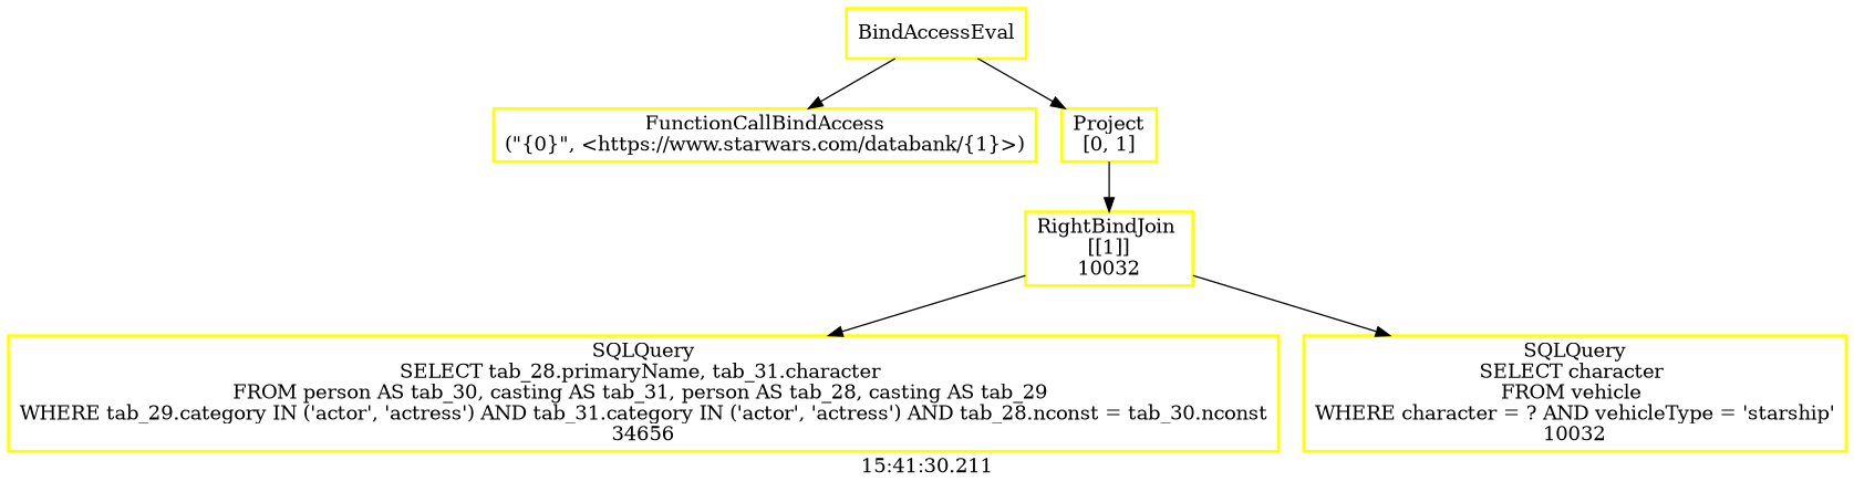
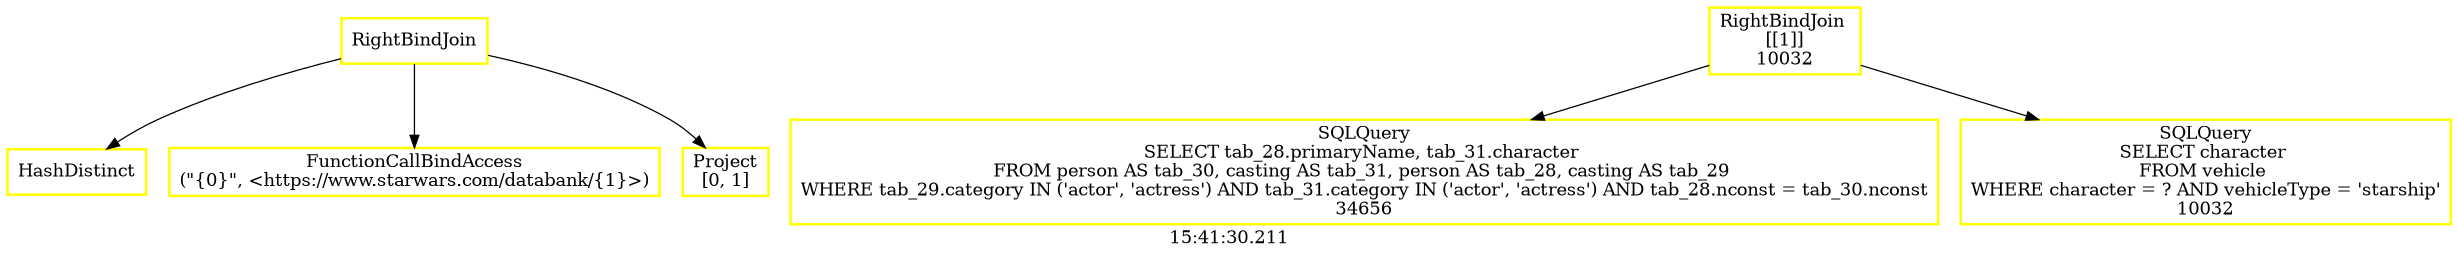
  digraph {
    label="15:41:30.211"
    node [color=yellow fontcolor=black shape=rectangle style=bold]
    edge [color=black]
-   n1 [label=BindAccessEval]
+   n1 [label=RightBindJoin]
+   n2 [label=HashDistinct]
    n3 [label="FunctionCallBindAccess\n(\"{0}\", <https://www.starwars.com/databank/{1}>)"]
    n4 [label="Project\n[0, 1]"]
    n5 [label="RightBindJoin \n[[1]]\n10032"]
    n6 [label="SQLQuery\nSELECT tab_28.primaryName, tab_31.character \nFROM person AS tab_30, casting AS tab_31, person AS tab_28, casting AS tab_29 \nWHERE tab_29.category IN ('actor', 'actress') AND tab_31.category IN ('actor', 'actress') AND tab_28.nconst = tab_30.nconst\n34656"]
    n7 [label="SQLQuery\nSELECT character \nFROM vehicle \nWHERE character = ? AND vehicleType = 'starship'\n10032"]
+   n1 -> n2
    n1 -> n3
    n1 -> n4
-   n4 -> n5
    n5 -> n6
    n5 -> n7
  }
